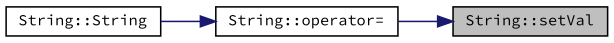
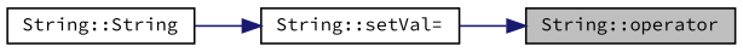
  digraph {
    fontname="Source Code Pro"
    rankdir=RL
    node [color=black fillcolor=white fontname="Source Code Pro" fontsize=10 shape=record style=filled]
    edge [color=midnightblue dir=back fontname="Source Code Pro" fontsize=10 labelfontname=Helvetica labelfontsize=10 style=solid]
-   n1 [fillcolor=grey75 fontcolor=black height=0.2 label="String::setVal" width=0.4]
-   n2 [height=0.2 label="String::operator=" width=0.4]
+   n1 [fillcolor=grey75 fontcolor=black height=0.2 label="String::operator" width=0.4]
+   n2 [height=0.2 label="String::setVal=" width=0.4]
    n3 [height=0.2 label="String::String" width=0.4]
    n1 -> n2
    n2 -> n3
  }
